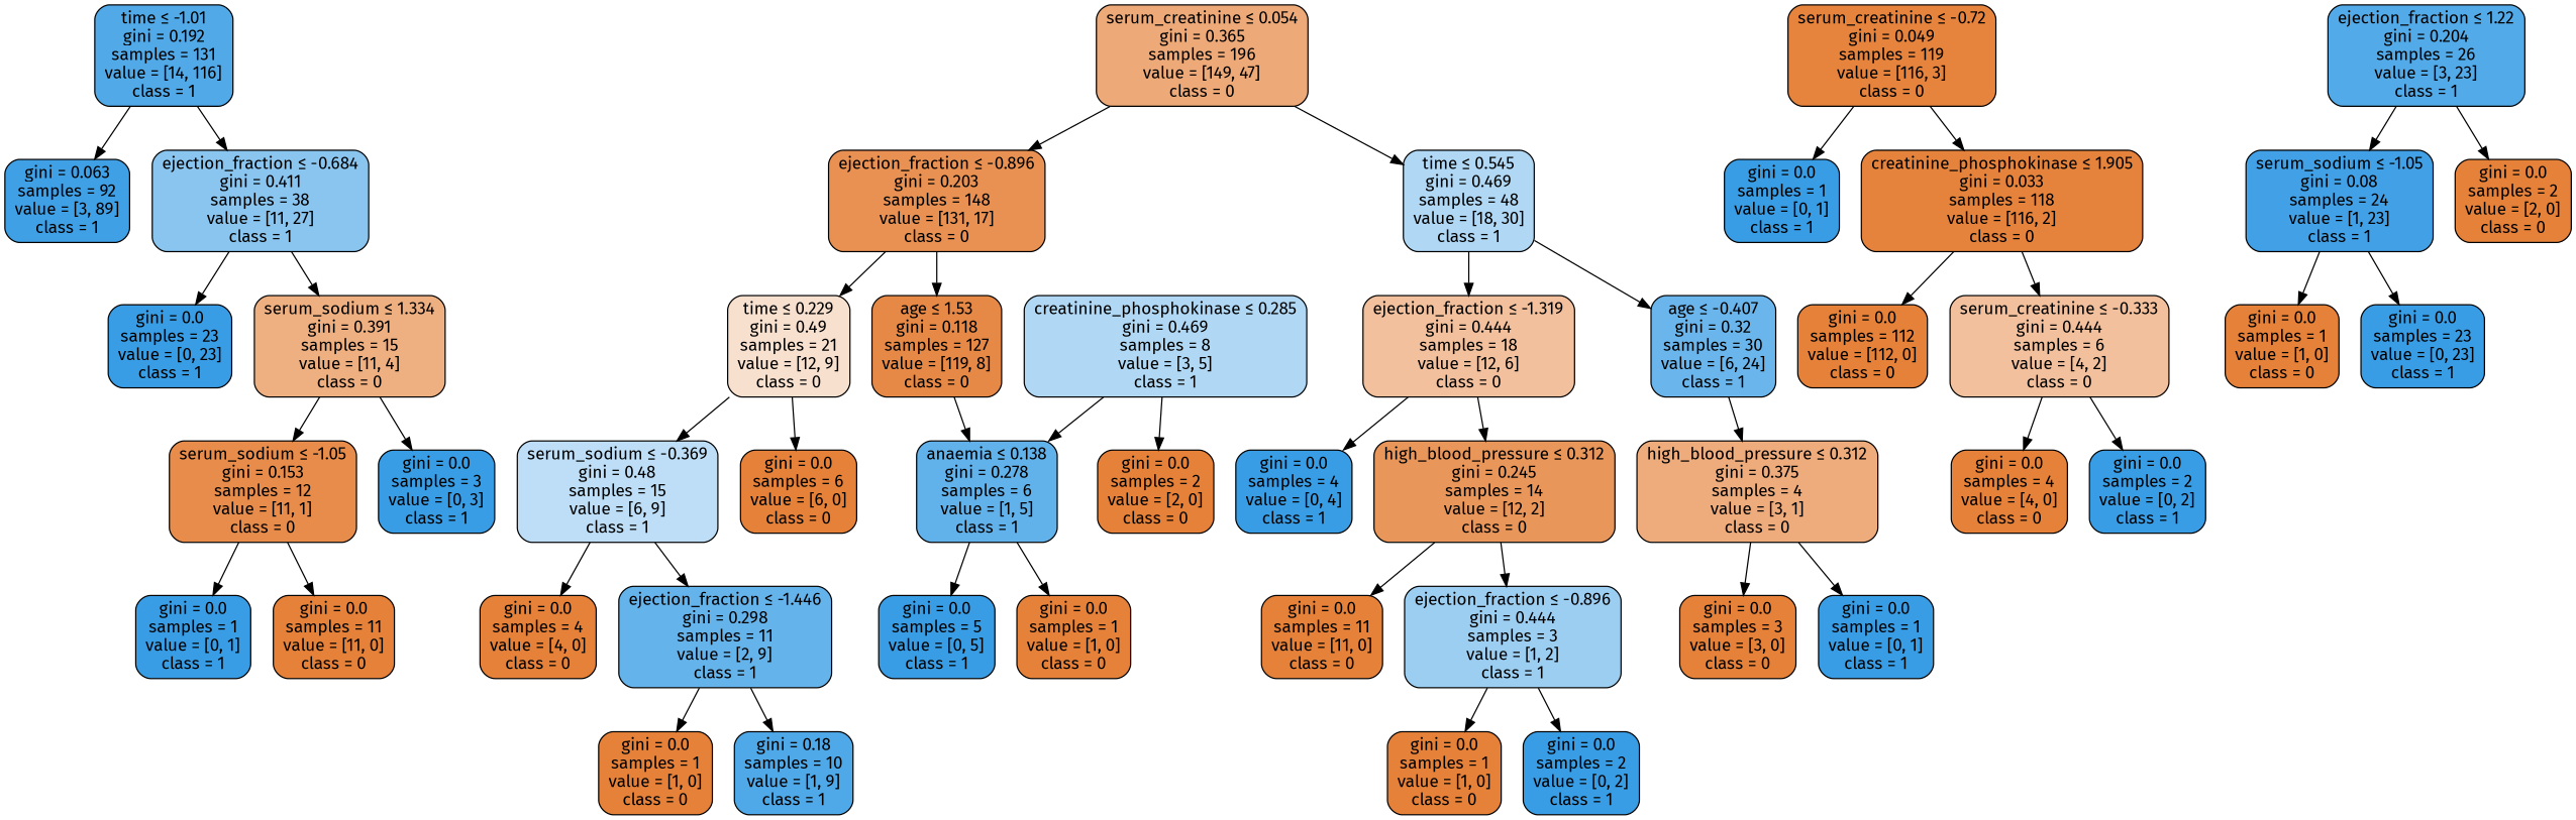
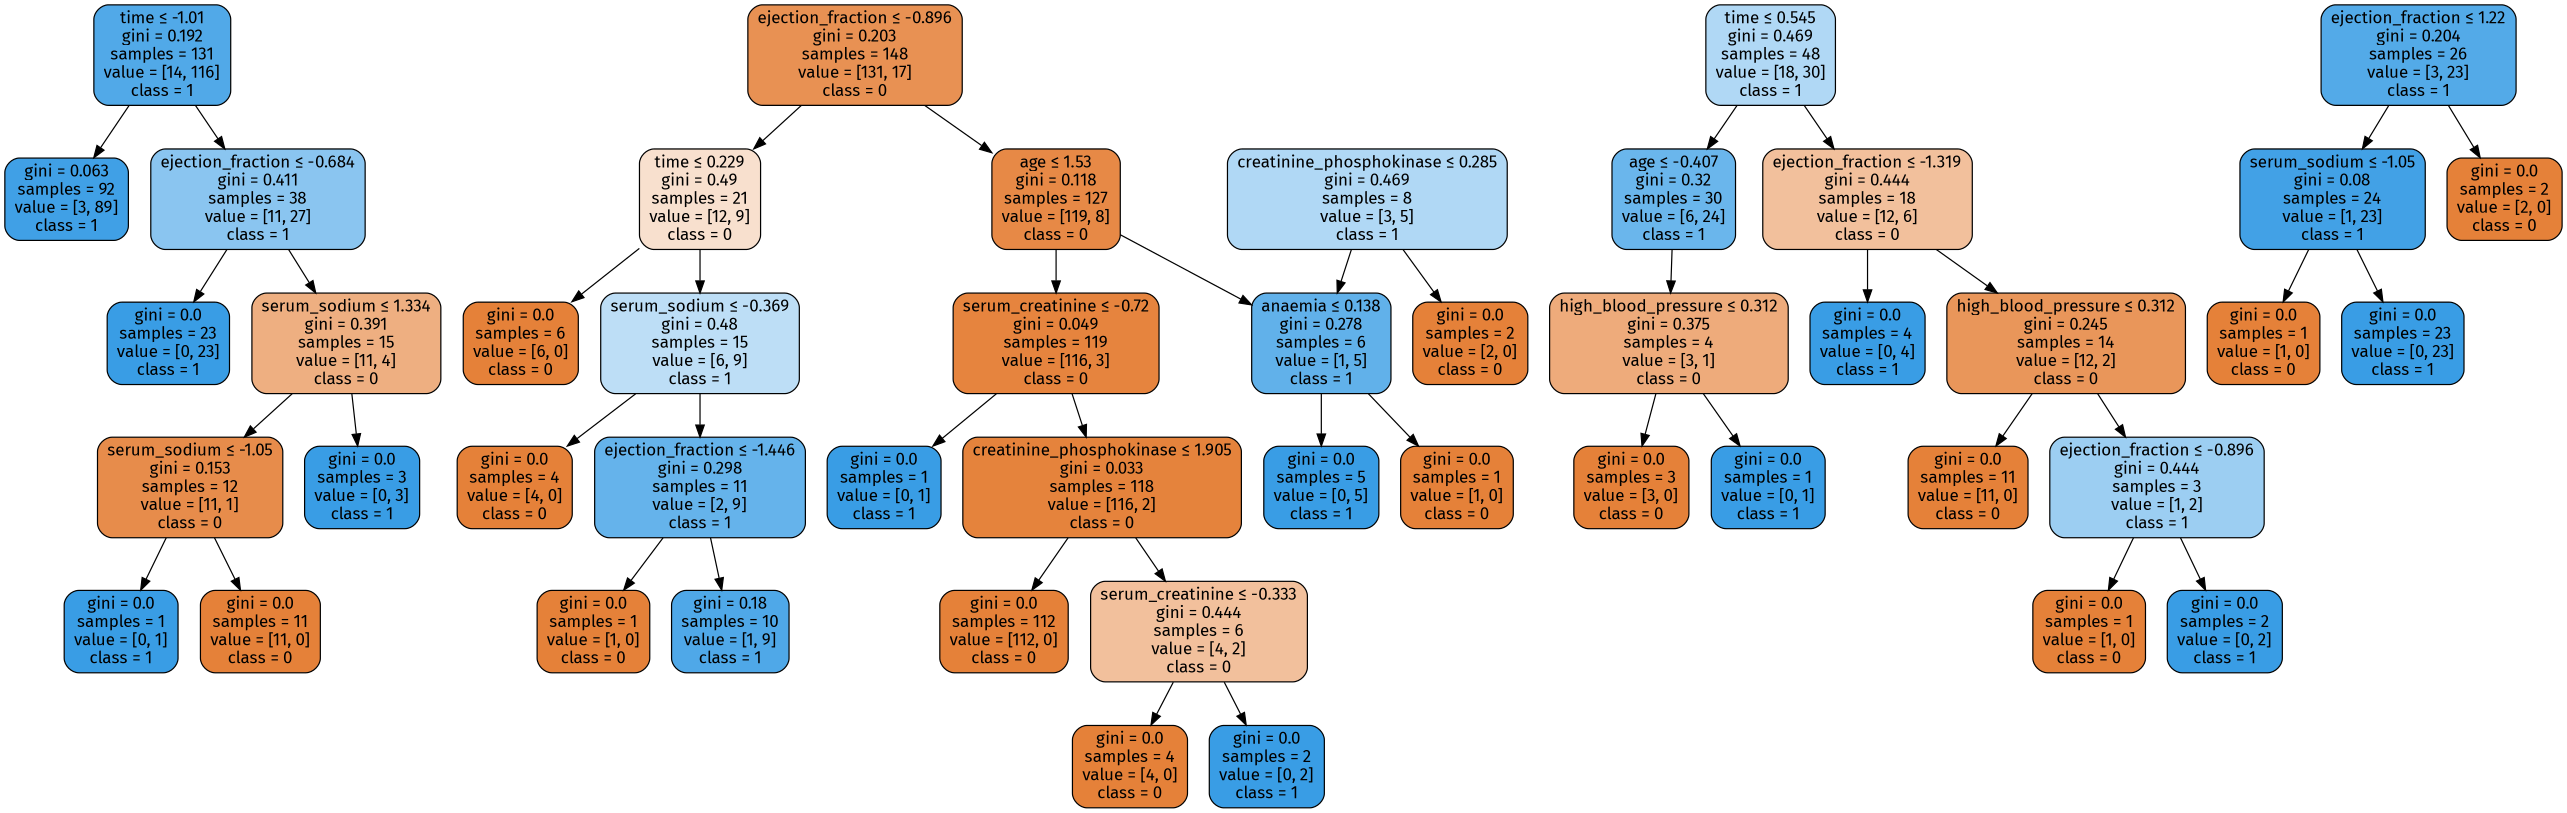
  digraph {
    fontname="Fira Sans"
    node [color=black fillcolor="#e58139" fontname="Fira Sans" shape=box style="filled, rounded"]
    edge [fontname="Fira Sans"]
    n1 [fillcolor="#51a9e8" label=<time &le; -1.01<br/>gini = 0.192<br/>samples = 131<br/>value = [14, 116]<br/>class = 1>]
    n2 [fillcolor="#40a0e6" label=<gini = 0.063<br/>samples = 92<br/>value = [3, 89]<br/>class = 1>]
    n3 [fillcolor="#8ac5f0" label=<ejection_fraction &le; -0.684<br/>gini = 0.411<br/>samples = 38<br/>value = [11, 27]<br/>class = 1>]
-   n4 [fillcolor="#eda977" label=<serum_creatinine &le; 0.054<br/>gini = 0.365<br/>samples = 196<br/>value = [149, 47]<br/>class = 0>]
    n5 [fillcolor="#e89153" label=<ejection_fraction &le; -0.896<br/>gini = 0.203<br/>samples = 148<br/>value = [131, 17]<br/>class = 0>]
    n6 [fillcolor="#b0d8f5" label=<time &le; 0.545<br/>gini = 0.469<br/>samples = 48<br/>value = [18, 30]<br/>class = 1>]
    n7 [fillcolor="#399de5" label=<gini = 0.0<br/>samples = 23<br/>value = [0, 23]<br/>class = 1>]
    n8 [fillcolor="#eeaf81" label=<serum_sodium &le; 1.334<br/>gini = 0.391<br/>samples = 15<br/>value = [11, 4]<br/>class = 0>]
    n9 [fillcolor="#e78c4b" label=<serum_sodium &le; -1.05<br/>gini = 0.153<br/>samples = 12<br/>value = [11, 1]<br/>class = 0>]
    n10 [fillcolor="#399de5" label=<gini = 0.0<br/>samples = 3<br/>value = [0, 3]<br/>class = 1>]
    n11 [fillcolor="#399de5" label=<gini = 0.0<br/>samples = 1<br/>value = [0, 1]<br/>class = 1>]
    n12 [label=<gini = 0.0<br/>samples = 11<br/>value = [11, 0]<br/>class = 0>]
    n13 [fillcolor="#f8e0ce" label=<time &le; 0.229<br/>gini = 0.49<br/>samples = 21<br/>value = [12, 9]<br/>class = 0>]
    n14 [fillcolor="#e78946" label=<age &le; 1.53<br/>gini = 0.118<br/>samples = 127<br/>value = [119, 8]<br/>class = 0>]
    n15 [fillcolor="#6ab6ec" label=<age &le; -0.407<br/>gini = 0.32<br/>samples = 30<br/>value = [6, 24]<br/>class = 1>]
    n16 [fillcolor="#f2c09c" label=<ejection_fraction &le; -1.319<br/>gini = 0.444<br/>samples = 18<br/>value = [12, 6]<br/>class = 0>]
    n17 [label=<gini = 0.0<br/>samples = 6<br/>value = [6, 0]<br/>class = 0>]
    n18 [fillcolor="#bddef6" label=<serum_sodium &le; -0.369<br/>gini = 0.48<br/>samples = 15<br/>value = [6, 9]<br/>class = 1>]
    n19 [fillcolor="#e6843e" label=<serum_creatinine &le; -0.72<br/>gini = 0.049<br/>samples = 119<br/>value = [116, 3]<br/>class = 0>]
    n20 [fillcolor="#61b1ea" label=<anaemia &le; 0.138<br/>gini = 0.278<br/>samples = 6<br/>value = [1, 5]<br/>class = 1>]
    n21 [label=<gini = 0.0<br/>samples = 4<br/>value = [4, 0]<br/>class = 0>]
    n22 [fillcolor="#65b3eb" label=<ejection_fraction &le; -1.446<br/>gini = 0.298<br/>samples = 11<br/>value = [2, 9]<br/>class = 1>]
    n23 [label=<gini = 0.0<br/>samples = 1<br/>value = [1, 0]<br/>class = 0>]
    n24 [fillcolor="#4fa8e8" label=<gini = 0.18<br/>samples = 10<br/>value = [1, 9]<br/>class = 1>]
    n25 [fillcolor="#399de5" label=<gini = 0.0<br/>samples = 1<br/>value = [0, 1]<br/>class = 1>]
    n26 [fillcolor="#e5833c" label=<creatinine_phosphokinase &le; 1.905<br/>gini = 0.033<br/>samples = 118<br/>value = [116, 2]<br/>class = 0>]
    n27 [fillcolor="#b0d8f5" label=<creatinine_phosphokinase &le; 0.285<br/>gini = 0.469<br/>samples = 8<br/>value = [3, 5]<br/>class = 1>]
    n28 [label=<gini = 0.0<br/>samples = 2<br/>value = [2, 0]<br/>class = 0>]
    n29 [label=<gini = 0.0<br/>samples = 112<br/>value = [112, 0]<br/>class = 0>]
    n30 [fillcolor="#f2c09c" label=<serum_creatinine &le; -0.333<br/>gini = 0.444<br/>samples = 6<br/>value = [4, 2]<br/>class = 0>]
    n31 [label=<gini = 0.0<br/>samples = 4<br/>value = [4, 0]<br/>class = 0>]
    n32 [fillcolor="#399de5" label=<gini = 0.0<br/>samples = 2<br/>value = [0, 2]<br/>class = 1>]
    n33 [fillcolor="#399de5" label=<gini = 0.0<br/>samples = 5<br/>value = [0, 5]<br/>class = 1>]
    n34 [label=<gini = 0.0<br/>samples = 1<br/>value = [1, 0]<br/>class = 0>]
    n35 [fillcolor="#eeab7b" label=<high_blood_pressure &le; 0.312<br/>gini = 0.375<br/>samples = 4<br/>value = [3, 1]<br/>class = 0>]
    n36 [fillcolor="#399de5" label=<gini = 0.0<br/>samples = 4<br/>value = [0, 4]<br/>class = 1>]
    n37 [fillcolor="#e9965a" label=<high_blood_pressure &le; 0.312<br/>gini = 0.245<br/>samples = 14<br/>value = [12, 2]<br/>class = 0>]
    n38 [label=<gini = 0.0<br/>samples = 3<br/>value = [3, 0]<br/>class = 0>]
    n39 [fillcolor="#399de5" label=<gini = 0.0<br/>samples = 1<br/>value = [0, 1]<br/>class = 1>]
    n40 [fillcolor="#53aae8" label=<ejection_fraction &le; 1.22<br/>gini = 0.204<br/>samples = 26<br/>value = [3, 23]<br/>class = 1>]
    n41 [fillcolor="#42a1e6" label=<serum_sodium &le; -1.05<br/>gini = 0.08<br/>samples = 24<br/>value = [1, 23]<br/>class = 1>]
    n42 [label=<gini = 0.0<br/>samples = 2<br/>value = [2, 0]<br/>class = 0>]
    n43 [label=<gini = 0.0<br/>samples = 1<br/>value = [1, 0]<br/>class = 0>]
    n44 [fillcolor="#399de5" label=<gini = 0.0<br/>samples = 23<br/>value = [0, 23]<br/>class = 1>]
    n45 [label=<gini = 0.0<br/>samples = 11<br/>value = [11, 0]<br/>class = 0>]
    n46 [fillcolor="#9ccef2" label=<ejection_fraction &le; -0.896<br/>gini = 0.444<br/>samples = 3<br/>value = [1, 2]<br/>class = 1>]
    n47 [label=<gini = 0.0<br/>samples = 1<br/>value = [1, 0]<br/>class = 0>]
    n48 [fillcolor="#399de5" label=<gini = 0.0<br/>samples = 2<br/>value = [0, 2]<br/>class = 1>]
    n1 -> n2
    n1 -> n3
    n3 -> n7
    n3 -> n8
-   n4 -> n5
-   n4 -> n6
    n5 -> n13
    n5 -> n14
    n6 -> n15
    n6 -> n16
    n8 -> n9
    n8 -> n10
    n9 -> n11
    n9 -> n12
    n13 -> n17
    n13 -> n18
+   n14 -> n19
    n14 -> n20
    n15 -> n35
    n16 -> n36
    n16 -> n37
    n18 -> n21
    n18 -> n22
    n19 -> n25
    n19 -> n26
    n20 -> n33
    n20 -> n34
    n22 -> n23
    n22 -> n24
    n26 -> n29
    n26 -> n30
    n27 -> n20
    n27 -> n28
    n30 -> n31
    n30 -> n32
    n35 -> n38
    n35 -> n39
    n37 -> n45
    n37 -> n46
    n40 -> n41
    n40 -> n42
    n41 -> n43
    n41 -> n44
    n46 -> n47
    n46 -> n48
  }
